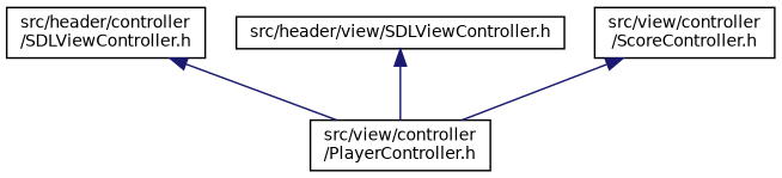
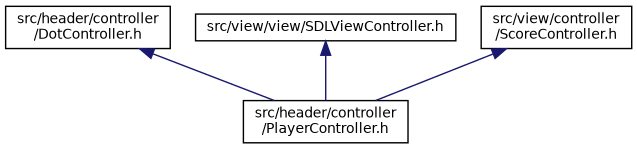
  digraph {
    node [color=black fillcolor=white fontname=Helvetica fontsize=10 shape=record style=filled]
    edge [color=midnightblue dir=back fontname=Helvetica fontsize=10 labelfontname=Helvetica labelfontsize=10 style=solid]
-   n1 [height=0.2 label="src/header/controller\l/SDLViewController.h" width=0.4]
-   n2 [height=0.2 label="src/view/controller\l/PlayerController.h" width=0.4]
-   n3 [height=0.2 label="src/header/view/SDLViewController.h" width=0.4]
+   n1 [height=0.2 label="src/header/controller\l/DotController.h" width=0.4]
+   n2 [height=0.2 label="src/header/controller\l/PlayerController.h" width=0.4]
+   n3 [height=0.2 label="src/view/view/SDLViewController.h" width=0.4]
    n4 [height=0.2 label="src/view/controller\l/ScoreController.h" width=0.4]
    n1 -> n2
    n3 -> n2
    n4 -> n2
  }
